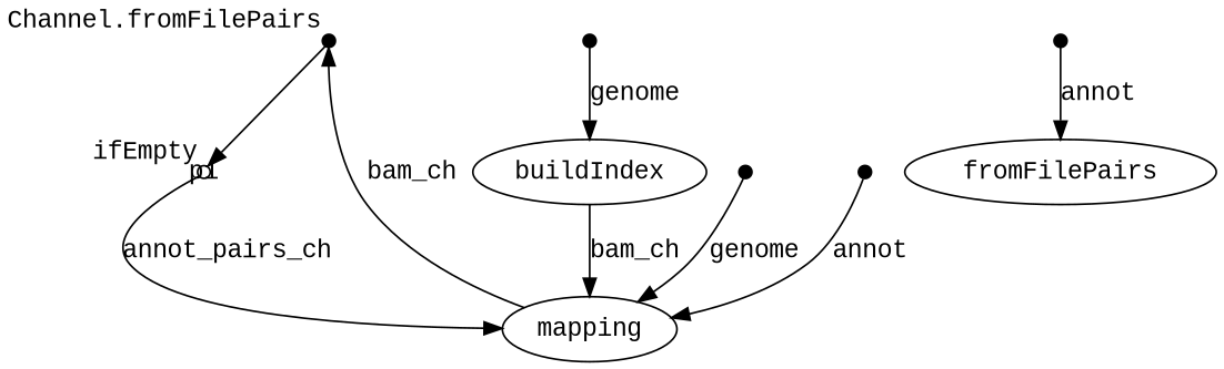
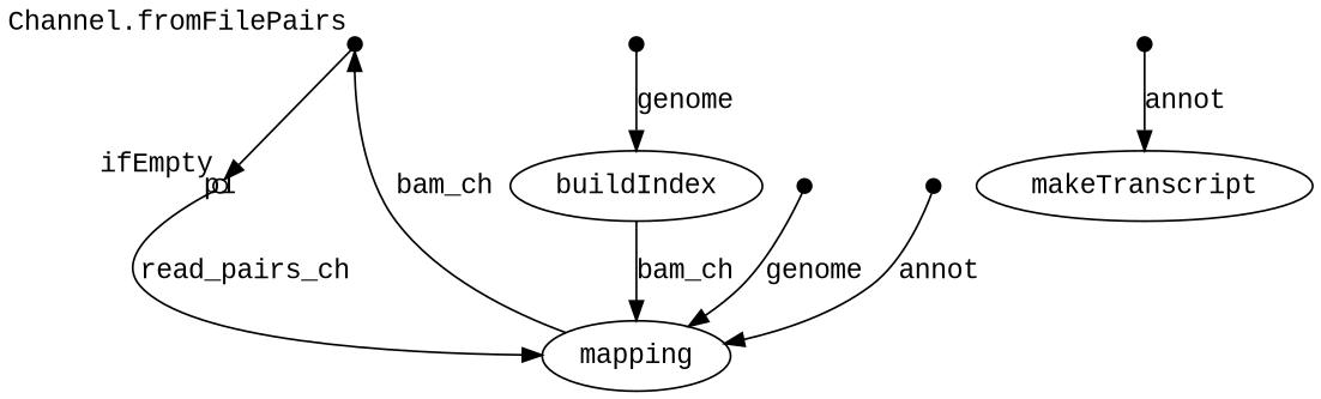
  digraph {
    fontname="Liberation Mono"
    node [fixedsize=true fontname="Liberation Mono" shape=point]
    edge [fontname="Liberation Mono"]
    p0 [width=0.1 xlabel="Channel.fromFilePairs"]
    p1 [shape=circle width=0.1 xlabel=ifEmpty]
    n3 [label=mapping fixedsize="" shape=""]
-   n4 [label=fromFilePairs fixedsize="" shape=""]
+   n4 [label=makeTranscript fixedsize="" shape=""]
    p2 [width=0.1]
    n6 [label=buildIndex fixedsize="" shape=""]
    p4 [width=0.1]
    p5 [width=0.1]
    p7 [width=0.1]
    p0 -> p1
-   p1 -> n3 [label=annot_pairs_ch]
+   p1 -> n3 [label=read_pairs_ch]
    n3 -> p0 [label=bam_ch]
    p2 -> n6 [label=genome]
    n6 -> n3 [label=bam_ch]
    p4 -> n3 [label=genome]
    p5 -> n3 [label=annot]
    p7 -> n4 [label=annot]
  }
